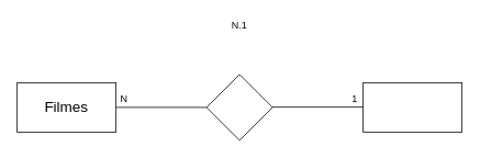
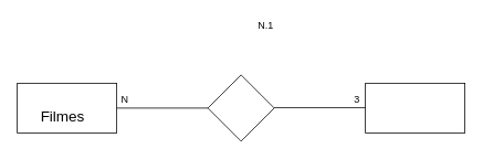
  <mxCell id="0" />
  <mxCell id="1" parent="0" />
  <mxCell id="2" value="" style="rounded=0;whiteSpace=wrap;html=1;" vertex="1" parent="1"><mxGeometry x="20" y="100" width="120" height="60" as="geometry" /></mxCell>
  <mxCell id="3" value="" style="rounded=0;whiteSpace=wrap;html=1;" vertex="1" parent="1"><mxGeometry x="440" y="100" width="120" height="60" as="geometry" /></mxCell>
  <mxCell id="4" value="" style="rhombus;whiteSpace=wrap;html=1;" vertex="1" parent="1"><mxGeometry x="250" y="90" width="80" height="80" as="geometry" /></mxCell>
  <mxCell id="5" value="" style="endArrow=none;html=1;entryX=0;entryY=0.5;entryDx=0;entryDy=0;exitX=1;exitY=0.5;exitDx=0;exitDy=0;" edge="1" parent="1" source="2" target="4"><mxGeometry width="50" height="50" relative="1" as="geometry"><mxPoint x="160" y="155" as="sourcePoint" /><mxPoint x="210" y="105" as="targetPoint" /></mxGeometry></mxCell>
  <mxCell id="6" value="" style="endArrow=none;html=1;entryX=0;entryY=0.5;entryDx=0;entryDy=0;exitX=1;exitY=0.5;exitDx=0;exitDy=0;" edge="1" parent="1"><mxGeometry width="50" height="50" relative="1" as="geometry"><mxPoint x="330" y="129.58" as="sourcePoint" /><mxPoint x="440" y="129.58" as="targetPoint" /></mxGeometry></mxCell>
- <mxCell id="7" value="&lt;font style=&quot;font-size: 18px&quot;&gt;Filmes&lt;/font&gt;" style="text;html=1;strokeColor=none;fillColor=none;align=center;verticalAlign=middle;whiteSpace=wrap;rounded=0;" vertex="1" parent="1"><mxGeometry x="45" y="115" width="70" height="30" as="geometry" /></mxCell>
+ <mxCell id="7" value="&lt;font style=&quot;font-size: 18px&quot;&gt;Filmes&lt;/font&gt;" style="text;html=1;strokeColor=none;fillColor=none;align=center;verticalAlign=middle;whiteSpace=wrap;rounded=0;" vertex="1" parent="1"><mxGeometry x="40" y="125" width="70" height="30" as="geometry" /></mxCell>
  <mxCell id="8" value="N" style="text;html=1;strokeColor=none;fillColor=none;align=center;verticalAlign=middle;whiteSpace=wrap;rounded=0;" vertex="1" parent="1"><mxGeometry x="130" y="110" width="40" height="20" as="geometry" /></mxCell>
- <mxCell id="9" value="1" style="text;html=1;strokeColor=none;fillColor=none;align=center;verticalAlign=middle;whiteSpace=wrap;rounded=0;" vertex="1" parent="1"><mxGeometry x="410" y="110" width="40" height="20" as="geometry" /></mxCell>
- <mxCell id="10" value="N.1" style="text;html=1;strokeColor=none;fillColor=none;align=center;verticalAlign=middle;whiteSpace=wrap;rounded=0;" vertex="1" parent="1"><mxGeometry x="270" y="20" width="40" height="20" as="geometry" /></mxCell>
+ <mxCell id="9" value="3" style="text;html=1;strokeColor=none;fillColor=none;align=center;verticalAlign=middle;whiteSpace=wrap;rounded=0;" vertex="1" parent="1"><mxGeometry x="410" y="110" width="40" height="20" as="geometry" /></mxCell>
+ <mxCell id="10" value="N.1" style="text;html=1;strokeColor=none;fillColor=none;align=center;verticalAlign=middle;whiteSpace=wrap;rounded=0;" vertex="1" parent="1"><mxGeometry x="300" y="20" width="40" height="20" as="geometry" /></mxCell>
